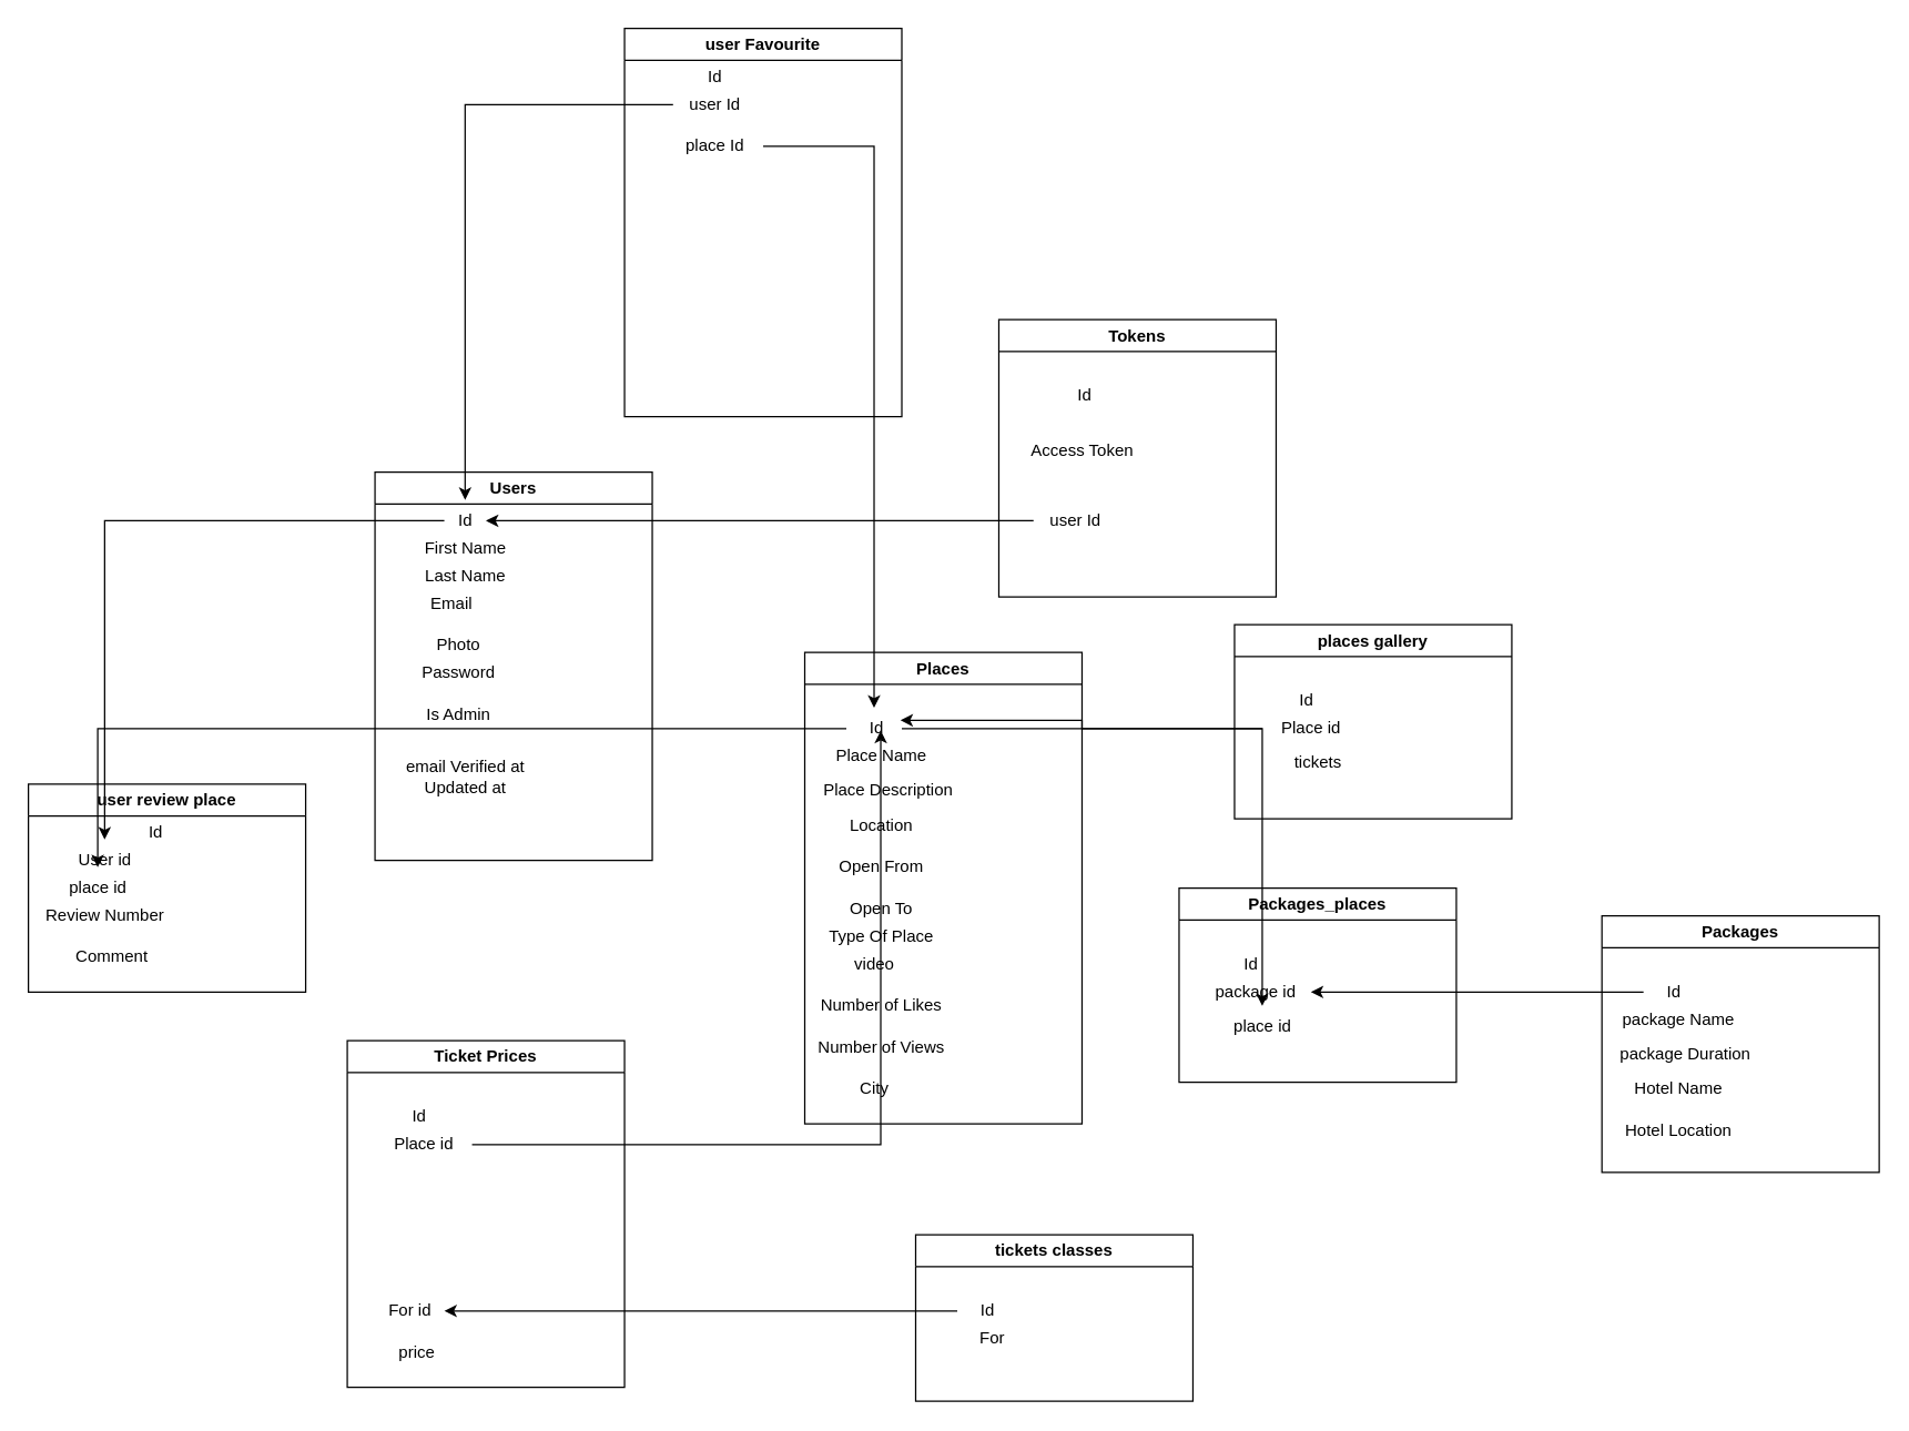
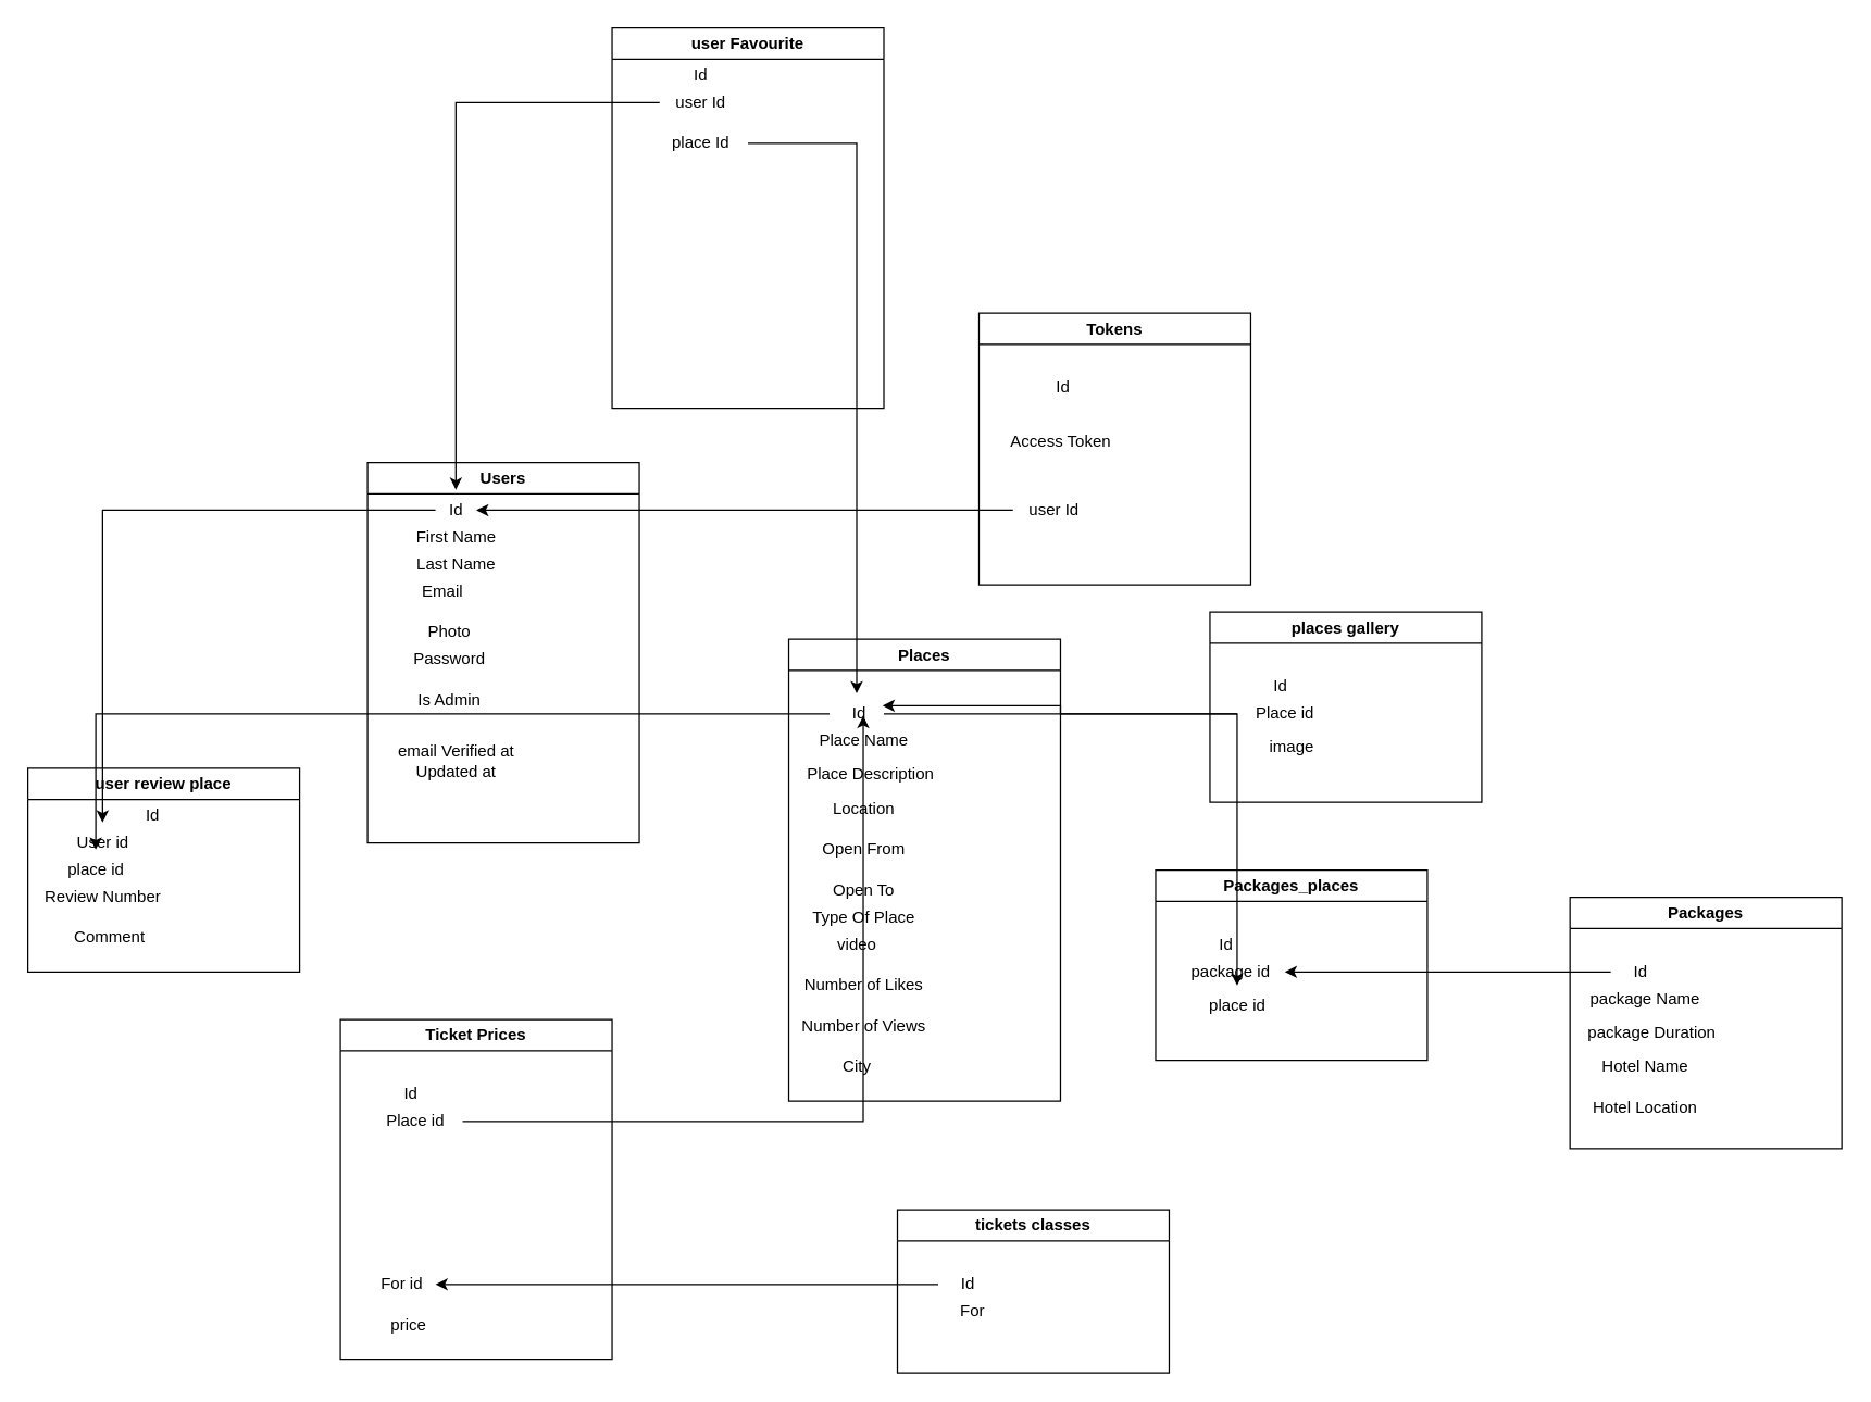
  <mxCell id="0" />
  <mxCell id="1" parent="0" />
  <mxCell id="2" value="Users" style="swimlane;whiteSpace=wrap;html=1;" parent="1" vertex="1"><mxGeometry x="270" y="340" width="200" height="280" as="geometry" /></mxCell>
  <mxCell id="3" value="Last Name" style="text;html=1;align=center;verticalAlign=middle;resizable=0;points=[];autosize=1;strokeColor=none;fillColor=none;" parent="2" vertex="1"><mxGeometry x="25" y="60" width="80" height="30" as="geometry" /></mxCell>
  <mxCell id="4" value="Email" style="text;html=1;align=center;verticalAlign=middle;resizable=0;points=[];autosize=1;strokeColor=none;fillColor=none;" parent="2" vertex="1"><mxGeometry x="30" y="80" width="50" height="30" as="geometry" /></mxCell>
  <mxCell id="5" value="Password" style="text;html=1;align=center;verticalAlign=middle;resizable=0;points=[];autosize=1;strokeColor=none;fillColor=none;" parent="2" vertex="1"><mxGeometry x="20" y="130" width="80" height="30" as="geometry" /></mxCell>
  <mxCell id="6" value="Id" style="text;html=1;align=center;verticalAlign=middle;resizable=0;points=[];autosize=1;strokeColor=none;fillColor=none;" parent="2" vertex="1"><mxGeometry x="50" y="20" width="30" height="30" as="geometry" /></mxCell>
  <mxCell id="7" value="First Name" style="text;html=1;align=center;verticalAlign=middle;resizable=0;points=[];autosize=1;strokeColor=none;fillColor=none;" parent="2" vertex="1"><mxGeometry x="25" y="40" width="80" height="30" as="geometry" /></mxCell>
  <mxCell id="8" value="Is Admin" style="text;html=1;align=center;verticalAlign=middle;resizable=0;points=[];autosize=1;strokeColor=none;fillColor=none;" parent="2" vertex="1"><mxGeometry x="25" y="160" width="70" height="30" as="geometry" /></mxCell>
  <mxCell id="9" value="email Verified at&lt;br&gt;Updated at" style="text;html=1;align=center;verticalAlign=middle;resizable=0;points=[];autosize=1;strokeColor=none;fillColor=none;" parent="2" vertex="1"><mxGeometry x="10" y="200" width="110" height="40" as="geometry" /></mxCell>
  <mxCell id="10" value="Photo" style="text;html=1;align=center;verticalAlign=middle;resizable=0;points=[];autosize=1;strokeColor=none;fillColor=none;" parent="2" vertex="1"><mxGeometry x="35" y="110" width="50" height="30" as="geometry" /></mxCell>
  <mxCell id="11" value="Tokens" style="swimlane;whiteSpace=wrap;html=1;" parent="1" vertex="1"><mxGeometry x="720" y="230" width="200" height="200" as="geometry" /></mxCell>
  <mxCell id="12" value="&amp;nbsp;Id" style="text;html=1;align=center;verticalAlign=middle;resizable=0;points=[];autosize=1;strokeColor=none;fillColor=none;" parent="11" vertex="1"><mxGeometry x="40" y="40" width="40" height="30" as="geometry" /></mxCell>
  <mxCell id="13" value="Access Token" style="text;html=1;align=center;verticalAlign=middle;resizable=0;points=[];autosize=1;strokeColor=none;fillColor=none;" parent="11" vertex="1"><mxGeometry x="10" y="80" width="100" height="30" as="geometry" /></mxCell>
  <mxCell id="14" value="user Id" style="text;html=1;align=center;verticalAlign=middle;resizable=0;points=[];autosize=1;strokeColor=none;fillColor=none;" parent="11" vertex="1"><mxGeometry x="25" y="130" width="60" height="30" as="geometry" /></mxCell>
  <mxCell id="15" style="edgeStyle=orthogonalEdgeStyle;rounded=0;orthogonalLoop=1;jettySize=auto;html=1;" parent="1" source="14" target="6" edge="1"><mxGeometry relative="1" as="geometry" /></mxCell>
  <mxCell id="16" value="Places" style="swimlane;whiteSpace=wrap;html=1;" parent="1" vertex="1"><mxGeometry x="580" y="470" width="200" height="340" as="geometry" /></mxCell>
  <mxCell id="17" value="&amp;nbsp;Id" style="text;html=1;align=center;verticalAlign=middle;resizable=0;points=[];autosize=1;strokeColor=none;fillColor=none;" parent="16" vertex="1"><mxGeometry x="30" y="40" width="40" height="30" as="geometry" /></mxCell>
  <mxCell id="18" value="Place Name" style="text;html=1;align=center;verticalAlign=middle;resizable=0;points=[];autosize=1;strokeColor=none;fillColor=none;" parent="16" vertex="1"><mxGeometry x="10" y="60" width="90" height="30" as="geometry" /></mxCell>
  <mxCell id="19" value="Location" style="text;html=1;align=center;verticalAlign=middle;resizable=0;points=[];autosize=1;strokeColor=none;fillColor=none;" parent="16" vertex="1"><mxGeometry x="20" y="110" width="70" height="30" as="geometry" /></mxCell>
  <mxCell id="20" value="Place Description" style="text;html=1;align=center;verticalAlign=middle;resizable=0;points=[];autosize=1;strokeColor=none;fillColor=none;" parent="16" vertex="1"><mxGeometry y="85" width="120" height="30" as="geometry" /></mxCell>
  <mxCell id="21" value="Open From" style="text;html=1;align=center;verticalAlign=middle;resizable=0;points=[];autosize=1;strokeColor=none;fillColor=none;" parent="16" vertex="1"><mxGeometry x="15" y="140" width="80" height="30" as="geometry" /></mxCell>
  <mxCell id="22" value="Open To" style="text;html=1;align=center;verticalAlign=middle;resizable=0;points=[];autosize=1;strokeColor=none;fillColor=none;" parent="16" vertex="1"><mxGeometry x="20" y="170" width="70" height="30" as="geometry" /></mxCell>
  <mxCell id="23" value="video" style="text;html=1;align=center;verticalAlign=middle;resizable=0;points=[];autosize=1;strokeColor=none;fillColor=none;" vertex="1" parent="16"><mxGeometry x="25" y="210" width="50" height="30" as="geometry" /></mxCell>
  <mxCell id="24" value="Number of Views" style="text;html=1;align=center;verticalAlign=middle;resizable=0;points=[];autosize=1;strokeColor=none;fillColor=none;" vertex="1" parent="16"><mxGeometry y="270" width="110" height="30" as="geometry" /></mxCell>
  <mxCell id="25" value="Number of Likes" style="text;html=1;align=center;verticalAlign=middle;resizable=0;points=[];autosize=1;strokeColor=none;fillColor=none;" vertex="1" parent="16"><mxGeometry y="240" width="110" height="30" as="geometry" /></mxCell>
  <mxCell id="26" value="Type Of Place" style="text;html=1;align=center;verticalAlign=middle;resizable=0;points=[];autosize=1;strokeColor=none;fillColor=none;" vertex="1" parent="16"><mxGeometry x="5" y="190" width="100" height="30" as="geometry" /></mxCell>
  <mxCell id="27" value="City" style="text;html=1;align=center;verticalAlign=middle;resizable=0;points=[];autosize=1;strokeColor=none;fillColor=none;" vertex="1" parent="16"><mxGeometry x="30" y="300" width="40" height="30" as="geometry" /></mxCell>
  <mxCell id="28" value="user review place" style="swimlane;whiteSpace=wrap;html=1;" parent="1" vertex="1"><mxGeometry x="20" y="565" width="200" height="150" as="geometry" /></mxCell>
  <mxCell id="29" value="User id" style="text;html=1;align=center;verticalAlign=middle;resizable=0;points=[];autosize=1;strokeColor=none;fillColor=none;" parent="28" vertex="1"><mxGeometry x="25" y="40" width="60" height="30" as="geometry" /></mxCell>
  <mxCell id="30" value="Review Number" style="text;html=1;align=center;verticalAlign=middle;resizable=0;points=[];autosize=1;strokeColor=none;fillColor=none;" parent="28" vertex="1"><mxGeometry y="80" width="110" height="30" as="geometry" /></mxCell>
  <mxCell id="31" value="Comment" style="text;html=1;align=center;verticalAlign=middle;resizable=0;points=[];autosize=1;strokeColor=none;fillColor=none;" parent="28" vertex="1"><mxGeometry x="20" y="110" width="80" height="30" as="geometry" /></mxCell>
  <mxCell id="32" value="&amp;nbsp;Id" style="text;html=1;align=center;verticalAlign=middle;resizable=0;points=[];autosize=1;strokeColor=none;fillColor=none;" parent="28" vertex="1"><mxGeometry x="70" y="20" width="40" height="30" as="geometry" /></mxCell>
  <mxCell id="33" value="place id" style="text;html=1;align=center;verticalAlign=middle;resizable=0;points=[];autosize=1;strokeColor=none;fillColor=none;" parent="28" vertex="1"><mxGeometry x="20" y="60" width="60" height="30" as="geometry" /></mxCell>
  <mxCell id="34" style="edgeStyle=orthogonalEdgeStyle;rounded=0;orthogonalLoop=1;jettySize=auto;html=1;fontSize=18;" parent="1" source="6" target="29" edge="1"><mxGeometry relative="1" as="geometry"><mxPoint x="335" y="742.727" as="targetPoint" /></mxGeometry></mxCell>
  <mxCell id="35" style="edgeStyle=orthogonalEdgeStyle;rounded=0;orthogonalLoop=1;jettySize=auto;html=1;fontSize=18;" parent="1" source="17" target="33" edge="1"><mxGeometry relative="1" as="geometry" /></mxCell>
  <mxCell id="36" value="Ticket Prices" style="swimlane;whiteSpace=wrap;html=1;" parent="1" vertex="1"><mxGeometry x="250" y="750" width="200" height="250" as="geometry" /></mxCell>
  <mxCell id="37" value="&amp;nbsp;Id" style="text;html=1;align=center;verticalAlign=middle;resizable=0;points=[];autosize=1;strokeColor=none;fillColor=none;" parent="36" vertex="1"><mxGeometry x="30" y="40" width="40" height="30" as="geometry" /></mxCell>
  <mxCell id="38" value="Place id" style="text;html=1;align=center;verticalAlign=middle;resizable=0;points=[];autosize=1;strokeColor=none;fillColor=none;" parent="36" vertex="1"><mxGeometry x="20" y="60" width="70" height="30" as="geometry" /></mxCell>
  <mxCell id="39" value="price" style="text;html=1;align=center;verticalAlign=middle;resizable=0;points=[];autosize=1;strokeColor=none;fillColor=none;" parent="36" vertex="1"><mxGeometry x="25" y="210" width="50" height="30" as="geometry" /></mxCell>
  <mxCell id="40" value="For id" style="text;html=1;align=center;verticalAlign=middle;resizable=0;points=[];autosize=1;strokeColor=none;fillColor=none;" parent="36" vertex="1"><mxGeometry x="20" y="180" width="50" height="30" as="geometry" /></mxCell>
  <mxCell id="41" style="edgeStyle=orthogonalEdgeStyle;rounded=0;orthogonalLoop=1;jettySize=auto;html=1;entryX=0.498;entryY=-0.119;entryDx=0;entryDy=0;entryPerimeter=0;fontSize=18;" parent="1" source="38" target="18" edge="1"><mxGeometry relative="1" as="geometry" /></mxCell>
  <mxCell id="42" value="tickets classes" style="swimlane;whiteSpace=wrap;html=1;startSize=23;" parent="1" vertex="1"><mxGeometry x="660" y="890" width="200" height="120" as="geometry" /></mxCell>
  <mxCell id="43" value="&amp;nbsp;Id" style="text;html=1;align=center;verticalAlign=middle;resizable=0;points=[];autosize=1;strokeColor=none;fillColor=none;" parent="42" vertex="1"><mxGeometry x="30" y="40" width="40" height="30" as="geometry" /></mxCell>
  <mxCell id="44" value="For" style="text;html=1;align=center;verticalAlign=middle;resizable=0;points=[];autosize=1;strokeColor=none;fillColor=none;" parent="42" vertex="1"><mxGeometry x="35" y="60" width="40" height="30" as="geometry" /></mxCell>
  <mxCell id="45" style="edgeStyle=orthogonalEdgeStyle;rounded=0;orthogonalLoop=1;jettySize=auto;html=1;fontSize=18;" parent="1" source="43" target="40" edge="1"><mxGeometry relative="1" as="geometry" /></mxCell>
  <mxCell id="46" value="places gallery" style="swimlane;whiteSpace=wrap;html=1;" vertex="1" parent="1"><mxGeometry x="890" y="450" width="200" height="140" as="geometry" /></mxCell>
  <mxCell id="47" value="&amp;nbsp;Id" style="text;html=1;align=center;verticalAlign=middle;resizable=0;points=[];autosize=1;strokeColor=none;fillColor=none;" vertex="1" parent="46"><mxGeometry x="30" y="40" width="40" height="30" as="geometry" /></mxCell>
  <mxCell id="48" value="Place id" style="text;html=1;align=center;verticalAlign=middle;resizable=0;points=[];autosize=1;strokeColor=none;fillColor=none;" vertex="1" parent="46"><mxGeometry x="20" y="60" width="70" height="30" as="geometry" /></mxCell>
- <mxCell id="49" value="tickets" style="text;html=1;align=center;verticalAlign=middle;resizable=0;points=[];autosize=1;strokeColor=none;fillColor=none;" vertex="1" parent="46"><mxGeometry x="30" y="85" width="60" height="30" as="geometry" /></mxCell>
+ <mxCell id="49" value="image" style="text;html=1;align=center;verticalAlign=middle;resizable=0;points=[];autosize=1;strokeColor=none;fillColor=none;" vertex="1" parent="46"><mxGeometry x="30" y="85" width="60" height="30" as="geometry" /></mxCell>
  <mxCell id="50" style="edgeStyle=orthogonalEdgeStyle;rounded=0;orthogonalLoop=1;jettySize=auto;html=1;entryX=0.975;entryY=0.3;entryDx=0;entryDy=0;entryPerimeter=0;fontSize=18;" edge="1" parent="1" source="48" target="17"><mxGeometry relative="1" as="geometry" /></mxCell>
  <mxCell id="51" value="user Favourite" style="swimlane;whiteSpace=wrap;html=1;" vertex="1" parent="1"><mxGeometry x="450" y="20" width="200" height="280" as="geometry" /></mxCell>
  <mxCell id="52" value="Id" style="text;html=1;align=center;verticalAlign=middle;resizable=0;points=[];autosize=1;strokeColor=none;fillColor=none;" vertex="1" parent="51"><mxGeometry x="50" y="20" width="30" height="30" as="geometry" /></mxCell>
  <mxCell id="53" value="user Id" style="text;html=1;align=center;verticalAlign=middle;resizable=0;points=[];autosize=1;strokeColor=none;fillColor=none;" vertex="1" parent="51"><mxGeometry x="35" y="40" width="60" height="30" as="geometry" /></mxCell>
  <mxCell id="54" value="place Id" style="text;html=1;align=center;verticalAlign=middle;resizable=0;points=[];autosize=1;strokeColor=none;fillColor=none;" vertex="1" parent="51"><mxGeometry x="30" y="70" width="70" height="30" as="geometry" /></mxCell>
  <mxCell id="55" style="edgeStyle=orthogonalEdgeStyle;rounded=0;orthogonalLoop=1;jettySize=auto;html=1;fontSize=18;" edge="1" parent="1" source="53" target="6"><mxGeometry relative="1" as="geometry" /></mxCell>
  <mxCell id="56" style="edgeStyle=orthogonalEdgeStyle;rounded=0;orthogonalLoop=1;jettySize=auto;html=1;entryX=0.5;entryY=0;entryDx=0;entryDy=0;entryPerimeter=0;fontSize=18;" edge="1" parent="1" source="54" target="17"><mxGeometry relative="1" as="geometry" /></mxCell>
  <mxCell id="57" value="Packages" style="swimlane;whiteSpace=wrap;html=1;" vertex="1" parent="1"><mxGeometry x="1155" y="660" width="200" height="185" as="geometry" /></mxCell>
  <mxCell id="58" value="&amp;nbsp;Id" style="text;html=1;align=center;verticalAlign=middle;resizable=0;points=[];autosize=1;strokeColor=none;fillColor=none;" vertex="1" parent="57"><mxGeometry x="30" y="40" width="40" height="30" as="geometry" /></mxCell>
  <mxCell id="59" value="package Name" style="text;html=1;align=center;verticalAlign=middle;resizable=0;points=[];autosize=1;strokeColor=none;fillColor=none;" vertex="1" parent="57"><mxGeometry x="5" y="60" width="100" height="30" as="geometry" /></mxCell>
  <mxCell id="60" value="Hotel Name" style="text;html=1;align=center;verticalAlign=middle;resizable=0;points=[];autosize=1;strokeColor=none;fillColor=none;" vertex="1" parent="57"><mxGeometry x="10" y="110" width="90" height="30" as="geometry" /></mxCell>
  <mxCell id="61" value="package&amp;nbsp;Duration" style="text;html=1;align=center;verticalAlign=middle;resizable=0;points=[];autosize=1;strokeColor=none;fillColor=none;" vertex="1" parent="57"><mxGeometry y="85" width="120" height="30" as="geometry" /></mxCell>
  <mxCell id="62" value="Hotel Location" style="text;html=1;align=center;verticalAlign=middle;resizable=0;points=[];autosize=1;strokeColor=none;fillColor=none;" vertex="1" parent="57"><mxGeometry x="5" y="140" width="100" height="30" as="geometry" /></mxCell>
  <mxCell id="63" value="Packages_places" style="swimlane;whiteSpace=wrap;html=1;" vertex="1" parent="1"><mxGeometry x="850" y="640" width="200" height="140" as="geometry" /></mxCell>
  <mxCell id="64" value="&amp;nbsp;Id" style="text;html=1;align=center;verticalAlign=middle;resizable=0;points=[];autosize=1;strokeColor=none;fillColor=none;" vertex="1" parent="63"><mxGeometry x="30" y="40" width="40" height="30" as="geometry" /></mxCell>
  <mxCell id="65" value="package id" style="text;html=1;align=center;verticalAlign=middle;resizable=0;points=[];autosize=1;strokeColor=none;fillColor=none;" vertex="1" parent="63"><mxGeometry x="15" y="60" width="80" height="30" as="geometry" /></mxCell>
  <mxCell id="66" value="place id" style="text;html=1;align=center;verticalAlign=middle;resizable=0;points=[];autosize=1;strokeColor=none;fillColor=none;" vertex="1" parent="63"><mxGeometry x="30" y="85" width="60" height="30" as="geometry" /></mxCell>
  <mxCell id="67" style="edgeStyle=orthogonalEdgeStyle;rounded=0;orthogonalLoop=1;jettySize=auto;html=1;fontSize=18;" edge="1" parent="1" source="58" target="65"><mxGeometry relative="1" as="geometry" /></mxCell>
  <mxCell id="68" style="edgeStyle=orthogonalEdgeStyle;rounded=0;orthogonalLoop=1;jettySize=auto;html=1;fontSize=18;" edge="1" parent="1" source="17" target="66"><mxGeometry relative="1" as="geometry" /></mxCell>
